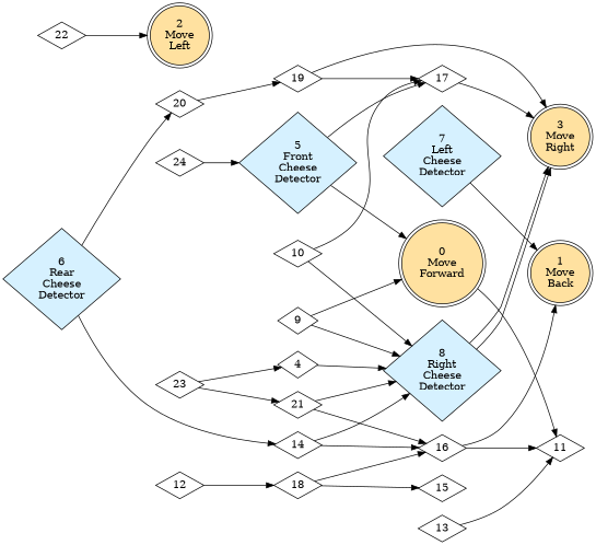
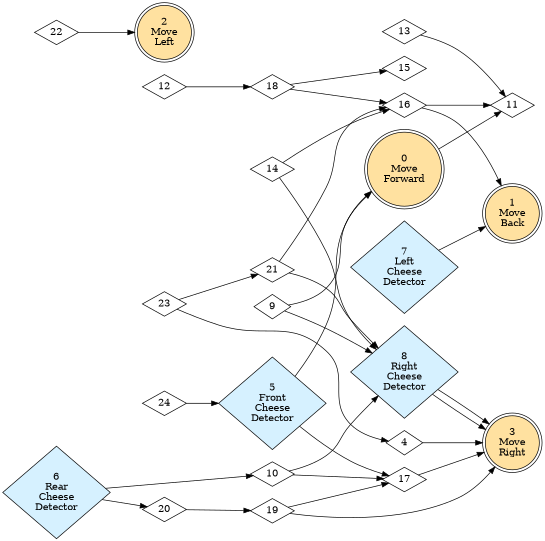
  digraph {
    rankdir=LR
    node [shape=diamond]
    n1 [fillcolor="#ffe1a0" label="0\nMove\nForward" shape=doublecircle style=filled]
    11
    n3 [fillcolor="#ffe1a0" label="1\nMove\nBack" shape=doublecircle style=filled]
    n4 [fillcolor="#ffe1a0" label="2\nMove\nLeft" shape=doublecircle style=filled]
    n5 [fillcolor="#ffe1a0" label="3\nMove\nRight" shape=doublecircle style=filled]
    17
    n7 [fillcolor="#d6f1ff" label="5\nFront\nCheese\nDetector" style=filled]
    n8 [fillcolor="#d6f1ff" label="6\nRear\nCheese\nDetector" style=filled]
    20
    14
    19
    n12 [fillcolor="#d6f1ff" label="8\nRight\nCheese\nDetector" style=filled]
    16
    n14 [fillcolor="#d6f1ff" label="7\nLeft\nCheese\nDetector" style=filled]
    4
    9
    10
    12
    18
    15
    13
    21
    22
    23
    24
    n1 -> 11
    17 -> n5
    n7 -> n1
    n7 -> 17
    n8 -> 20
-   n8 -> 14
+   n8 -> 10
    20 -> 19
    14 -> n12
    14 -> 16
    19 -> n5
    19 -> 17
    n12 -> n5
    n12 -> n5
    16 -> 11
    16 -> n3
    n14 -> n3
-   4 -> n12
+   4 -> n5
    9 -> n1
    9 -> n12
    10 -> 17
    10 -> n12
    12 -> 18
    18 -> 16
    18 -> 15
    13 -> 11
    21 -> n12
    21 -> 16
    22 -> n4
    23 -> 4
    23 -> 21
    24 -> n7
  }
